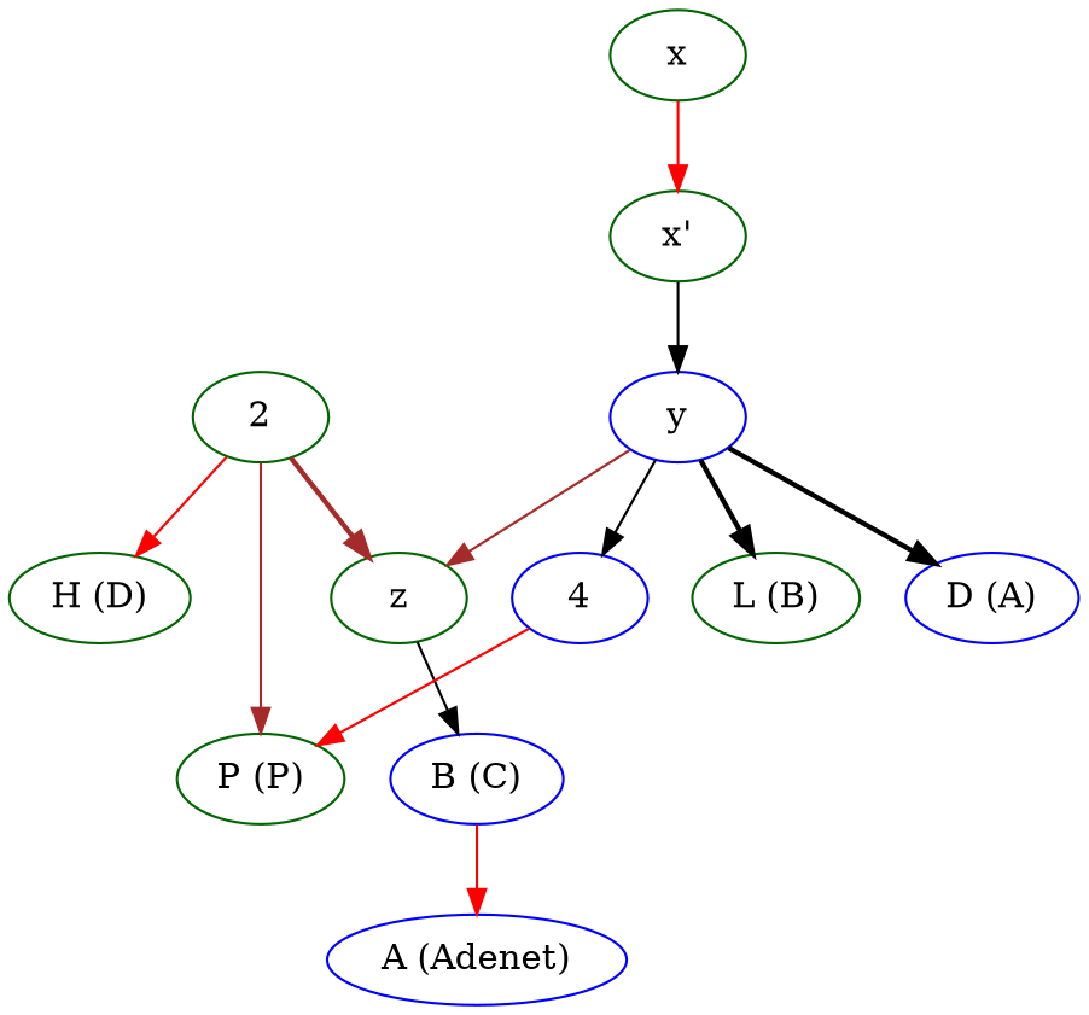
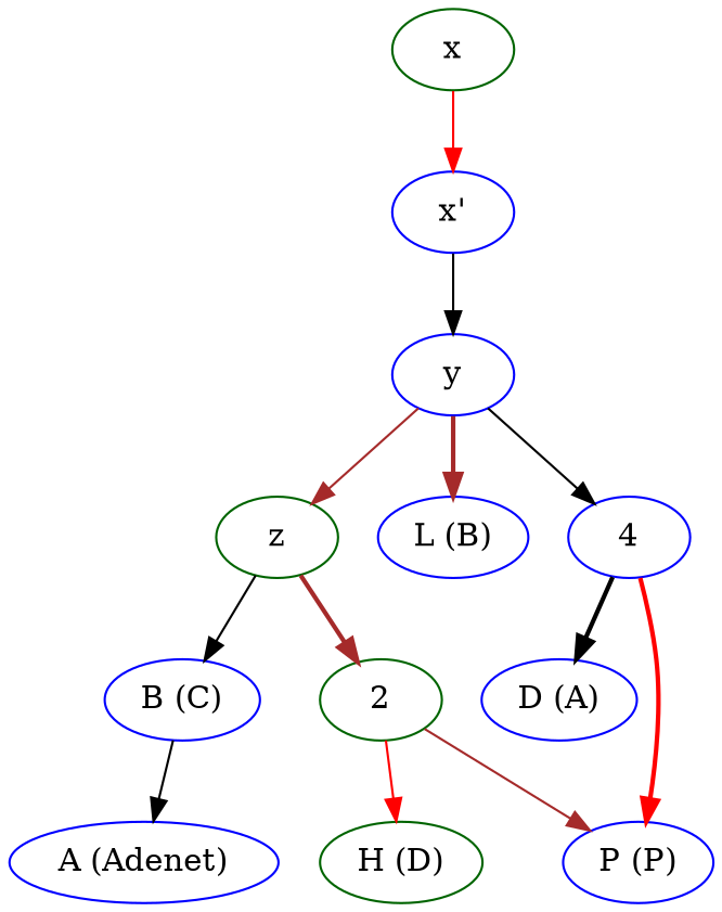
  digraph {
    node [color=blue]
    edge [color=black style=solid]
-   n1 [color=darkgreen label="x'"]
+   n1 [label="x'"]
    x [color=darkgreen]
    y
    z [color=darkgreen]
-   n5 [color=darkgreen label="L (B)"]
+   n5 [label="L (B)"]
    n6 [label=4]
    n7 [label="B (C)"]
    2 [color=darkgreen]
    n9 [label="D (A)"]
-   n10 [color=darkgreen label="P (P)"]
+   n10 [label="P (P)"]
    n11 [label="A (Adenet)"]
    n12 [color=darkgreen label="H (D)"]
    n1 -> y
    x -> n1 [color=red]
    y -> z [color=brown]
-   y -> n5 [style=bold]
+   y -> n5 [color=brown style=bold]
    y -> n6
    z -> n7
-   2 -> z [color=brown style=bold]
-   y -> n9 [style=bold]
-   n6 -> n10 [color=red]
-   n7 -> n11 [color=red]
+   z -> 2 [color=brown style=bold]
+   n6 -> n9 [style=bold]
+   n6 -> n10 [color=red style=bold]
+   n7 -> n11
    2 -> n10 [color=brown]
    2 -> n12 [color=red]
  }
